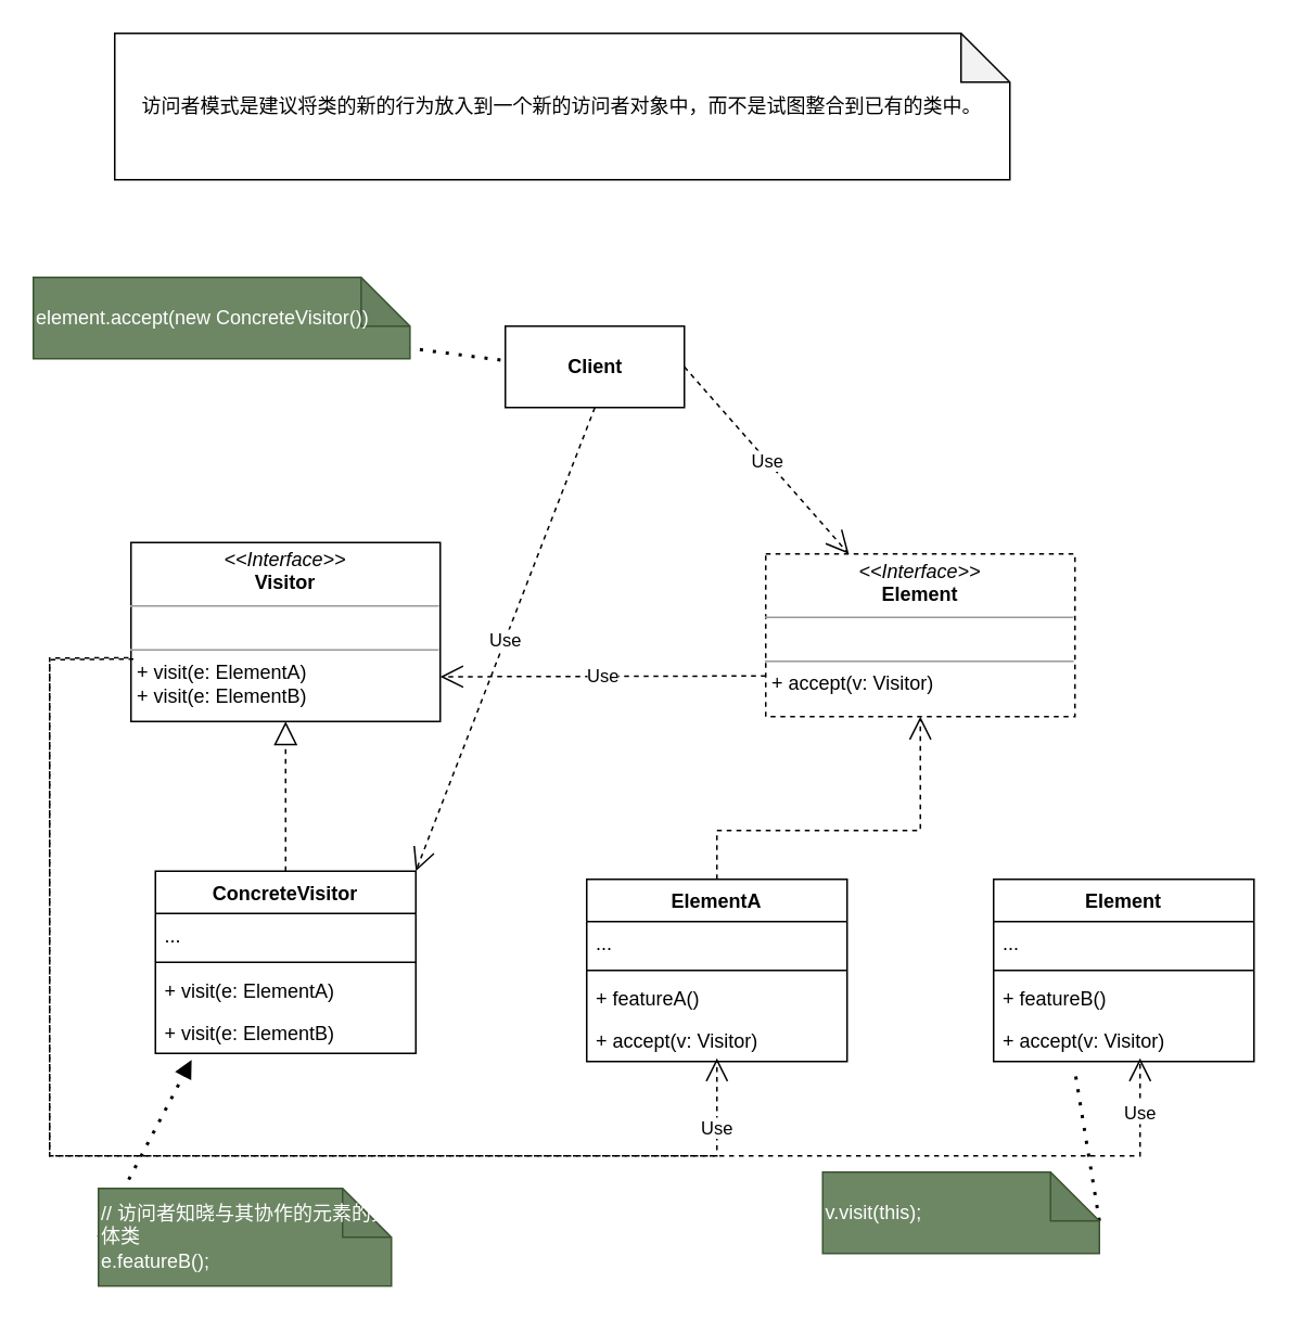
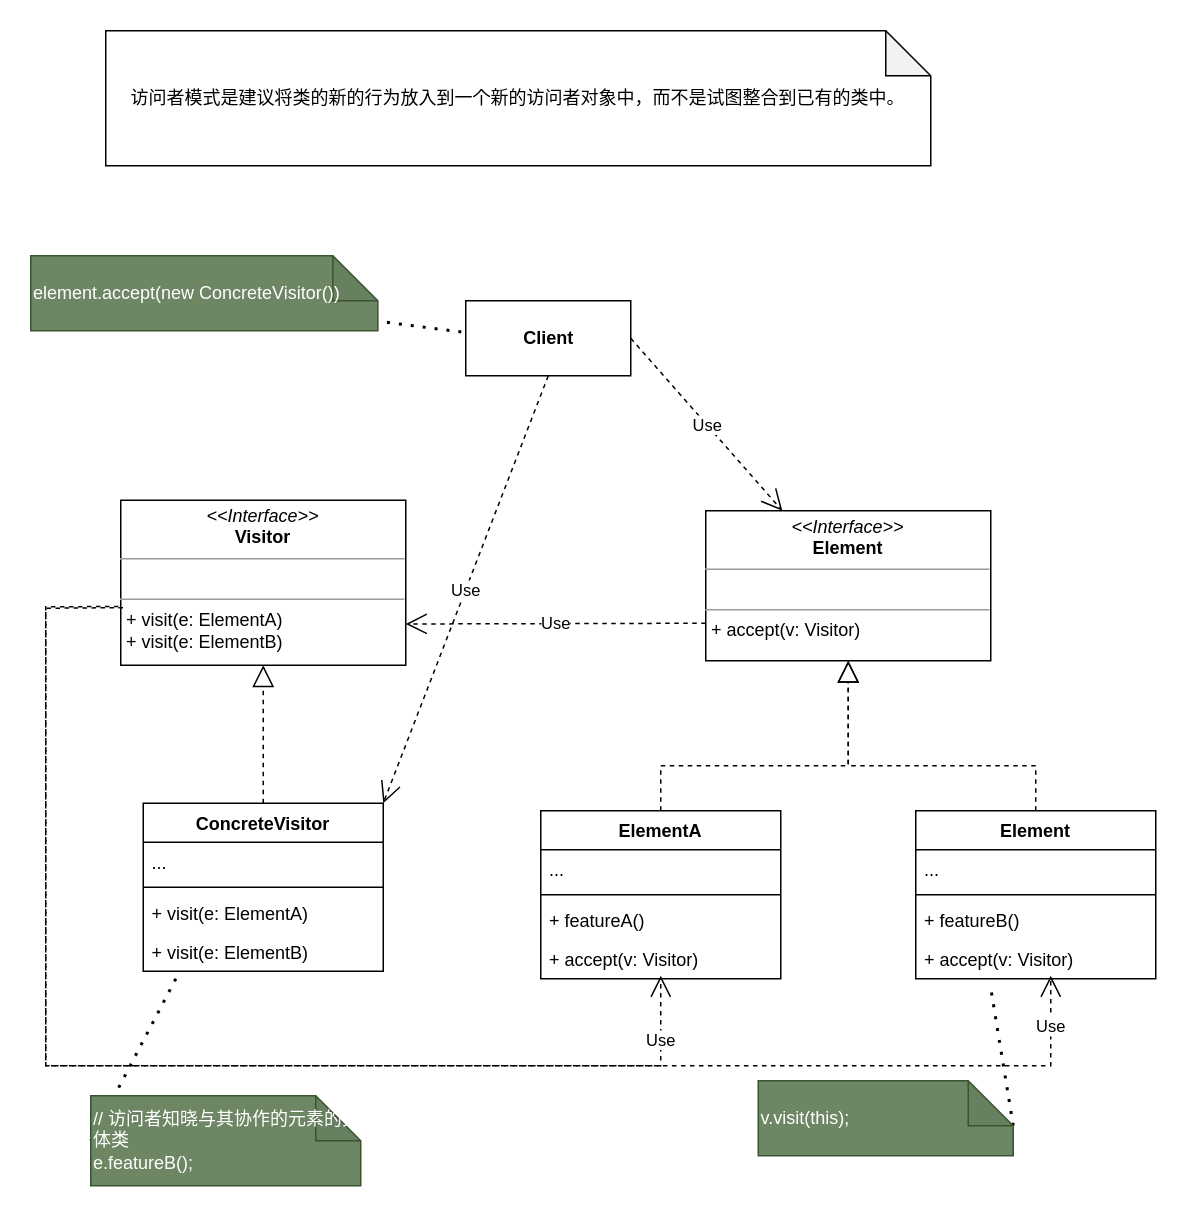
  <mxCell id="0" />
  <mxCell id="1" parent="0" />
  <mxCell id="2" value="访问者模式是建议将类的新的行为放入到一个新的访问者对象中，而不是试图整合到已有的类中。" style="shape=note;whiteSpace=wrap;html=1;backgroundOutline=1;darkOpacity=0.05;" vertex="1" parent="1"><mxGeometry x="70" y="20" width="550" height="90" as="geometry" /></mxCell>
- <mxCell id="3" value="&lt;p style=&quot;margin:0px;margin-top:4px;text-align:center;&quot;&gt;&lt;i&gt;&amp;lt;&amp;lt;Interface&amp;gt;&amp;gt;&lt;/i&gt;&lt;br&gt;&lt;b&gt;Element&lt;/b&gt;&lt;/p&gt;&lt;hr size=&quot;1&quot;&gt;&lt;p style=&quot;margin:0px;margin-left:4px;&quot;&gt;&lt;br&gt;&lt;/p&gt;&lt;hr size=&quot;1&quot;&gt;&lt;p style=&quot;margin:0px;margin-left:4px;&quot;&gt;+ accept(v: Visitor)&lt;/p&gt;" style="verticalAlign=top;align=left;overflow=fill;fontSize=12;fontFamily=Helvetica;html=1;dashed=1;" vertex="1" parent="1"><mxGeometry x="470" y="340" width="190" height="100" as="geometry" /></mxCell>
+ <mxCell id="3" value="&lt;p style=&quot;margin:0px;margin-top:4px;text-align:center;&quot;&gt;&lt;i&gt;&amp;lt;&amp;lt;Interface&amp;gt;&amp;gt;&lt;/i&gt;&lt;br&gt;&lt;b&gt;Element&lt;/b&gt;&lt;/p&gt;&lt;hr size=&quot;1&quot;&gt;&lt;p style=&quot;margin:0px;margin-left:4px;&quot;&gt;&lt;br&gt;&lt;/p&gt;&lt;hr size=&quot;1&quot;&gt;&lt;p style=&quot;margin:0px;margin-left:4px;&quot;&gt;+ accept(v: Visitor)&lt;/p&gt;" style="verticalAlign=top;align=left;overflow=fill;fontSize=12;fontFamily=Helvetica;html=1;" vertex="1" parent="1"><mxGeometry x="470" y="340" width="190" height="100" as="geometry" /></mxCell>
  <mxCell id="4" value="ElementA" style="swimlane;fontStyle=1;align=center;verticalAlign=top;childLayout=stackLayout;horizontal=1;startSize=26;horizontalStack=0;resizeParent=1;resizeParentMax=0;resizeLast=0;collapsible=1;marginBottom=0;" vertex="1" parent="1"><mxGeometry x="360" y="540" width="160" height="112" as="geometry" /></mxCell>
  <mxCell id="5" value="..." style="text;strokeColor=none;fillColor=none;align=left;verticalAlign=top;spacingLeft=4;spacingRight=4;overflow=hidden;rotatable=0;points=[[0,0.5],[1,0.5]];portConstraint=eastwest;" vertex="1" parent="4"><mxGeometry y="26" width="160" height="26" as="geometry" /></mxCell>
  <mxCell id="6" value="" style="line;strokeWidth=1;fillColor=none;align=left;verticalAlign=middle;spacingTop=-1;spacingLeft=3;spacingRight=3;rotatable=0;labelPosition=right;points=[];portConstraint=eastwest;strokeColor=inherit;" vertex="1" parent="4"><mxGeometry y="52" width="160" height="8" as="geometry" /></mxCell>
  <mxCell id="7" value="+ featureA()" style="text;strokeColor=none;fillColor=none;align=left;verticalAlign=top;spacingLeft=4;spacingRight=4;overflow=hidden;rotatable=0;points=[[0,0.5],[1,0.5]];portConstraint=eastwest;" vertex="1" parent="4"><mxGeometry y="60" width="160" height="26" as="geometry" /></mxCell>
  <mxCell id="8" value="+ accept(v: Visitor)" style="text;strokeColor=none;fillColor=none;align=left;verticalAlign=top;spacingLeft=4;spacingRight=4;overflow=hidden;rotatable=0;points=[[0,0.5],[1,0.5]];portConstraint=eastwest;" vertex="1" parent="4"><mxGeometry y="86" width="160" height="26" as="geometry" /></mxCell>
  <mxCell id="9" value="&lt;p style=&quot;margin:0px;margin-top:4px;text-align:center;&quot;&gt;&lt;i&gt;&amp;lt;&amp;lt;Interface&amp;gt;&amp;gt;&lt;/i&gt;&lt;br&gt;&lt;b&gt;Visitor&lt;/b&gt;&lt;/p&gt;&lt;hr size=&quot;1&quot;&gt;&lt;p style=&quot;margin:0px;margin-left:4px;&quot;&gt;&lt;br&gt;&lt;/p&gt;&lt;hr size=&quot;1&quot;&gt;&lt;p style=&quot;margin:0px;margin-left:4px;&quot;&gt;+ visit(e: ElementA)&lt;/p&gt;&lt;p style=&quot;margin:0px;margin-left:4px;&quot;&gt;+ visit(e: ElementB)&lt;br&gt;&lt;/p&gt;" style="verticalAlign=top;align=left;overflow=fill;fontSize=12;fontFamily=Helvetica;html=1;" vertex="1" parent="1"><mxGeometry x="80" y="333" width="190" height="110" as="geometry" /></mxCell>
  <mxCell id="10" value="Element" style="swimlane;fontStyle=1;align=center;verticalAlign=top;childLayout=stackLayout;horizontal=1;startSize=26;horizontalStack=0;resizeParent=1;resizeParentMax=0;resizeLast=0;collapsible=1;marginBottom=0;" vertex="1" parent="1"><mxGeometry x="610" y="540" width="160" height="112" as="geometry" /></mxCell>
  <mxCell id="11" value="..." style="text;strokeColor=none;fillColor=none;align=left;verticalAlign=top;spacingLeft=4;spacingRight=4;overflow=hidden;rotatable=0;points=[[0,0.5],[1,0.5]];portConstraint=eastwest;" vertex="1" parent="10"><mxGeometry y="26" width="160" height="26" as="geometry" /></mxCell>
  <mxCell id="12" value="" style="line;strokeWidth=1;fillColor=none;align=left;verticalAlign=middle;spacingTop=-1;spacingLeft=3;spacingRight=3;rotatable=0;labelPosition=right;points=[];portConstraint=eastwest;strokeColor=inherit;" vertex="1" parent="10"><mxGeometry y="52" width="160" height="8" as="geometry" /></mxCell>
  <mxCell id="13" value="+ featureB()" style="text;strokeColor=none;fillColor=none;align=left;verticalAlign=top;spacingLeft=4;spacingRight=4;overflow=hidden;rotatable=0;points=[[0,0.5],[1,0.5]];portConstraint=eastwest;" vertex="1" parent="10"><mxGeometry y="60" width="160" height="26" as="geometry" /></mxCell>
  <mxCell id="14" value="+ accept(v: Visitor)" style="text;strokeColor=none;fillColor=none;align=left;verticalAlign=top;spacingLeft=4;spacingRight=4;overflow=hidden;rotatable=0;points=[[0,0.5],[1,0.5]];portConstraint=eastwest;" vertex="1" parent="10"><mxGeometry y="86" width="160" height="26" as="geometry" /></mxCell>
  <mxCell id="15" value="ConcreteVisitor" style="swimlane;fontStyle=1;align=center;verticalAlign=top;childLayout=stackLayout;horizontal=1;startSize=26;horizontalStack=0;resizeParent=1;resizeParentMax=0;resizeLast=0;collapsible=1;marginBottom=0;" vertex="1" parent="1"><mxGeometry x="95" y="535" width="160" height="112" as="geometry" /></mxCell>
  <mxCell id="16" value="..." style="text;strokeColor=none;fillColor=none;align=left;verticalAlign=top;spacingLeft=4;spacingRight=4;overflow=hidden;rotatable=0;points=[[0,0.5],[1,0.5]];portConstraint=eastwest;" vertex="1" parent="15"><mxGeometry y="26" width="160" height="26" as="geometry" /></mxCell>
  <mxCell id="17" value="" style="line;strokeWidth=1;fillColor=none;align=left;verticalAlign=middle;spacingTop=-1;spacingLeft=3;spacingRight=3;rotatable=0;labelPosition=right;points=[];portConstraint=eastwest;strokeColor=inherit;" vertex="1" parent="15"><mxGeometry y="52" width="160" height="8" as="geometry" /></mxCell>
  <mxCell id="18" value="+ visit(e: ElementA)" style="text;strokeColor=none;fillColor=none;align=left;verticalAlign=top;spacingLeft=4;spacingRight=4;overflow=hidden;rotatable=0;points=[[0,0.5],[1,0.5]];portConstraint=eastwest;" vertex="1" parent="15"><mxGeometry y="60" width="160" height="26" as="geometry" /></mxCell>
  <mxCell id="19" value="+ visit(e: ElementB)" style="text;strokeColor=none;fillColor=none;align=left;verticalAlign=top;spacingLeft=4;spacingRight=4;overflow=hidden;rotatable=0;points=[[0,0.5],[1,0.5]];portConstraint=eastwest;" vertex="1" parent="15"><mxGeometry y="86" width="160" height="26" as="geometry" /></mxCell>
  <mxCell id="20" value="" style="endArrow=block;dashed=1;endFill=0;endSize=12;html=1;rounded=0;exitX=0.5;exitY=0;exitDx=0;exitDy=0;entryX=0.5;entryY=1;entryDx=0;entryDy=0;" edge="1" parent="1" source="15" target="9"><mxGeometry width="160" relative="1" as="geometry"><mxPoint x="190" y="490" as="sourcePoint" /><mxPoint x="350" y="490" as="targetPoint" /></mxGeometry></mxCell>
- <mxCell id="21" value="" style="endArrow=open;dashed=1;endFill=0;endSize=12;html=1;rounded=0;exitX=0.5;exitY=0;exitDx=0;exitDy=0;entryX=0.5;entryY=1;entryDx=0;entryDy=0;" edge="1" parent="1" source="4" target="3"><mxGeometry width="160" relative="1" as="geometry"><mxPoint x="510" y="490" as="sourcePoint" /><mxPoint x="670" y="490" as="targetPoint" /><Array as="points"><mxPoint x="440" y="510" /><mxPoint x="565" y="510" /></Array></mxGeometry></mxCell>
+ <mxCell id="21" value="" style="endArrow=block;dashed=1;endFill=0;endSize=12;html=1;rounded=0;exitX=0.5;exitY=0;exitDx=0;exitDy=0;entryX=0.5;entryY=1;entryDx=0;entryDy=0;" edge="1" parent="1" source="4" target="3"><mxGeometry width="160" relative="1" as="geometry"><mxPoint x="510" y="490" as="sourcePoint" /><mxPoint x="670" y="490" as="targetPoint" /><Array as="points"><mxPoint x="440" y="510" /><mxPoint x="565" y="510" /></Array></mxGeometry></mxCell>
+ <mxCell id="22" value="" style="endArrow=block;dashed=1;endFill=0;endSize=12;html=1;rounded=0;exitX=0.5;exitY=0;exitDx=0;exitDy=0;entryX=0.5;entryY=1;entryDx=0;entryDy=0;" edge="1" parent="1" source="10" target="3"><mxGeometry width="160" relative="1" as="geometry"><mxPoint x="550" y="545" as="sourcePoint" /><mxPoint x="560" y="440" as="targetPoint" /><Array as="points"><mxPoint x="690" y="510" /><mxPoint x="565" y="510" /></Array></mxGeometry></mxCell>
  <mxCell id="23" value="Use" style="endArrow=open;endSize=12;dashed=1;html=1;rounded=0;exitX=0;exitY=0.75;exitDx=0;exitDy=0;entryX=1;entryY=0.75;entryDx=0;entryDy=0;" edge="1" parent="1" source="3" target="9"><mxGeometry width="160" relative="1" as="geometry"><mxPoint x="330" y="400" as="sourcePoint" /><mxPoint x="490" y="400" as="targetPoint" /></mxGeometry></mxCell>
  <mxCell id="24" value="Use" style="endArrow=open;endSize=12;dashed=1;html=1;rounded=0;exitX=-0.008;exitY=0.644;exitDx=0;exitDy=0;exitPerimeter=0;" edge="1" parent="1" source="9"><mxGeometry x="0.895" width="160" relative="1" as="geometry"><mxPoint x="300" y="480" as="sourcePoint" /><mxPoint x="440" y="650" as="targetPoint" /><Array as="points"><mxPoint x="30" y="404" /><mxPoint x="30" y="710" /><mxPoint x="440" y="710" /></Array><mxPoint as="offset" /></mxGeometry></mxCell>
  <mxCell id="25" value="Use" style="endArrow=open;endSize=12;dashed=1;html=1;rounded=0;exitX=0.008;exitY=0.651;exitDx=0;exitDy=0;exitPerimeter=0;" edge="1" parent="1" source="9"><mxGeometry x="0.939" width="160" relative="1" as="geometry"><mxPoint x="280" y="470" as="sourcePoint" /><mxPoint x="700" y="650" as="targetPoint" /><Array as="points"><mxPoint x="30" y="405" /><mxPoint x="30" y="710" /><mxPoint x="700" y="710" /></Array><mxPoint as="offset" /></mxGeometry></mxCell>
  <mxCell id="26" value="Client" style="html=1;fontStyle=1" vertex="1" parent="1"><mxGeometry x="310" y="200" width="110" height="50" as="geometry" /></mxCell>
  <mxCell id="27" value="Use" style="endArrow=open;endSize=12;dashed=1;html=1;rounded=0;exitX=0.5;exitY=1;exitDx=0;exitDy=0;entryX=1;entryY=0;entryDx=0;entryDy=0;" edge="1" parent="1" source="26" target="15"><mxGeometry width="160" relative="1" as="geometry"><mxPoint x="340" y="320" as="sourcePoint" /><mxPoint x="500" y="320" as="targetPoint" /></mxGeometry></mxCell>
  <mxCell id="28" value="Use" style="endArrow=open;endSize=12;dashed=1;html=1;rounded=0;exitX=1;exitY=0.5;exitDx=0;exitDy=0;" edge="1" parent="1" source="26" target="3"><mxGeometry width="160" relative="1" as="geometry"><mxPoint x="470" y="250" as="sourcePoint" /><mxPoint x="630" y="250" as="targetPoint" /></mxGeometry></mxCell>
  <mxCell id="29" value="" style="endArrow=none;dashed=1;html=1;dashPattern=1 3;strokeWidth=2;rounded=0;entryX=0;entryY=0.5;entryDx=0;entryDy=0;exitX=0;exitY=0;exitDx=126.4;exitDy=30;exitPerimeter=0;" edge="1" source="30" parent="1"><mxGeometry width="50" height="50" relative="1" as="geometry"><mxPoint x="121.4" y="190" as="sourcePoint" /><mxPoint x="310" y="221.21" as="targetPoint" /></mxGeometry></mxCell>
  <mxCell id="30" value="&lt;div&gt;element.accept(new ConcreteVisitor())&lt;/div&gt;" style="shape=note;whiteSpace=wrap;html=1;backgroundOutline=1;darkOpacity=0.05;align=left;fillColor=#6d8764;fontColor=#ffffff;strokeColor=#3A5431;" vertex="1" parent="1"><mxGeometry x="20" y="170" width="231.4" height="50" as="geometry" /></mxCell>
- <mxCell id="31" value="" style="endArrow=block;dashed=1;html=1;dashPattern=1 3;strokeWidth=2;rounded=0;entryX=0.139;entryY=1.154;entryDx=0;entryDy=0;entryPerimeter=0;exitX=0;exitY=0.5;exitDx=0;exitDy=0;exitPerimeter=0;" edge="1" source="32" parent="1" target="19"><mxGeometry width="50" height="50" relative="1" as="geometry"><mxPoint x="156.4" y="781.79" as="sourcePoint" /><mxPoint x="120" y="740" as="targetPoint" /></mxGeometry></mxCell>
+ <mxCell id="31" value="" style="endArrow=none;dashed=1;html=1;dashPattern=1 3;strokeWidth=2;rounded=0;entryX=0.139;entryY=1.154;entryDx=0;entryDy=0;entryPerimeter=0;exitX=0;exitY=0.5;exitDx=0;exitDy=0;exitPerimeter=0;" edge="1" source="32" parent="1" target="19"><mxGeometry width="50" height="50" relative="1" as="geometry"><mxPoint x="156.4" y="781.79" as="sourcePoint" /><mxPoint x="120" y="740" as="targetPoint" /></mxGeometry></mxCell>
  <mxCell id="32" value="// 访问者知晓与其协作的元素的具体类&lt;br&gt;e.featureB();" style="shape=note;whiteSpace=wrap;html=1;backgroundOutline=1;darkOpacity=0.05;align=left;fillColor=#6d8764;fontColor=#ffffff;strokeColor=#3A5431;" vertex="1" parent="1"><mxGeometry x="60" y="730" width="180" height="60" as="geometry" /></mxCell>
  <mxCell id="33" value="" style="endArrow=none;dashed=1;html=1;dashPattern=1 3;strokeWidth=2;rounded=0;entryX=0.31;entryY=1.146;entryDx=0;entryDy=0;exitX=0;exitY=0;exitDx=170;exitDy=30;exitPerimeter=0;entryPerimeter=0;" edge="1" source="34" parent="1" target="14"><mxGeometry width="50" height="50" relative="1" as="geometry"><mxPoint x="526.4" y="743.2" as="sourcePoint" /><mxPoint x="689.2" y="639.996" as="targetPoint" /></mxGeometry></mxCell>
  <mxCell id="34" value="v.visit(this);" style="shape=note;whiteSpace=wrap;html=1;backgroundOutline=1;darkOpacity=0.05;align=left;fillColor=#6d8764;fontColor=#ffffff;strokeColor=#3A5431;" vertex="1" parent="1"><mxGeometry x="505" y="720" width="170" height="50" as="geometry" /></mxCell>
